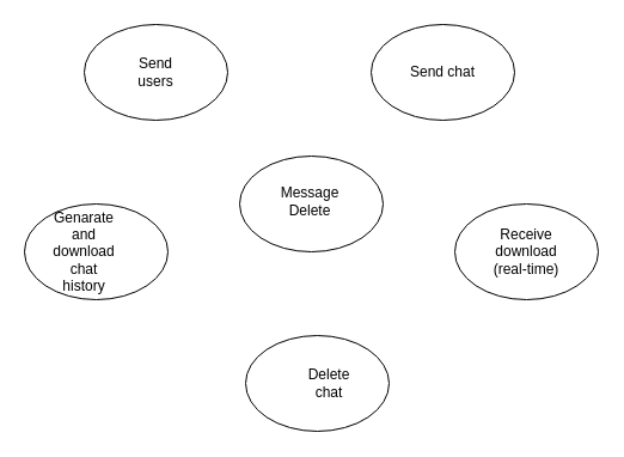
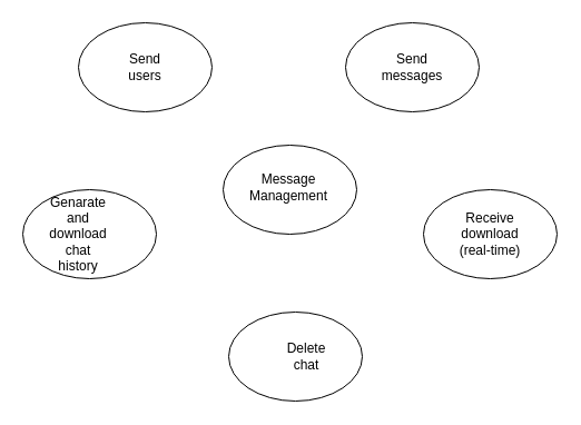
  <mxCell id="0" />
  <mxCell id="1" parent="0" />
  <mxCell id="2" value="" style="ellipse;whiteSpace=wrap;html=1;" vertex="1" parent="1"><mxGeometry x="200" y="130" width="120" height="80" as="geometry" /></mxCell>
- <mxCell id="3" value="Message Delete" style="text;html=1;strokeColor=none;fillColor=none;align=center;verticalAlign=middle;whiteSpace=wrap;rounded=0;" vertex="1" parent="1"><mxGeometry x="229" y="153" width="60" height="30" as="geometry" /></mxCell>
+ <mxCell id="3" value="Message Management" style="text;html=1;strokeColor=none;fillColor=none;align=center;verticalAlign=middle;whiteSpace=wrap;rounded=0;" vertex="1" parent="1"><mxGeometry x="229" y="153" width="60" height="30" as="geometry" /></mxCell>
  <mxCell id="4" value="" style="group" vertex="1" connectable="0" parent="1"><mxGeometry x="70" y="20" width="120" height="80" as="geometry" /></mxCell>
  <mxCell id="5" value="" style="ellipse;whiteSpace=wrap;html=1;" vertex="1" parent="4"><mxGeometry width="120" height="80" as="geometry" /></mxCell>
  <mxCell id="6" value="Send users" style="text;html=1;strokeColor=none;fillColor=none;align=center;verticalAlign=middle;whiteSpace=wrap;rounded=0;" vertex="1" parent="4"><mxGeometry x="30" y="25" width="60" height="30" as="geometry" /></mxCell>
  <mxCell id="7" value="" style="group" vertex="1" connectable="0" parent="1"><mxGeometry x="310" y="20" width="120" height="80" as="geometry" /></mxCell>
  <mxCell id="8" value="" style="group" vertex="1" connectable="0" parent="7"><mxGeometry width="120" height="80" as="geometry" /></mxCell>
  <mxCell id="9" value="" style="ellipse;whiteSpace=wrap;html=1;" vertex="1" parent="8"><mxGeometry width="120" height="80" as="geometry" /></mxCell>
- <mxCell id="10" value="Send chat" style="text;html=1;strokeColor=none;fillColor=none;align=center;verticalAlign=middle;whiteSpace=wrap;rounded=0;" vertex="1" parent="8"><mxGeometry x="30" y="25" width="60" height="30" as="geometry" /></mxCell>
+ <mxCell id="10" value="Send messages" style="text;html=1;strokeColor=none;fillColor=none;align=center;verticalAlign=middle;whiteSpace=wrap;rounded=0;" vertex="1" parent="8"><mxGeometry x="30" y="25" width="60" height="30" as="geometry" /></mxCell>
  <mxCell id="11" value="" style="group" vertex="1" connectable="0" parent="1"><mxGeometry x="380" y="170" width="120" height="80" as="geometry" /></mxCell>
  <mxCell id="12" value="" style="group" vertex="1" connectable="0" parent="11"><mxGeometry width="120" height="80" as="geometry" /></mxCell>
  <mxCell id="13" value="" style="ellipse;whiteSpace=wrap;html=1;" vertex="1" parent="12"><mxGeometry width="120" height="80" as="geometry" /></mxCell>
  <mxCell id="14" value="&lt;div&gt;Receive download&lt;/div&gt;&lt;div&gt;(real-time)&lt;br&gt;&lt;/div&gt;" style="text;html=1;strokeColor=none;fillColor=none;align=center;verticalAlign=middle;whiteSpace=wrap;rounded=0;" vertex="1" parent="12"><mxGeometry x="30" y="25" width="60" height="30" as="geometry" /></mxCell>
  <mxCell id="15" value="" style="group" vertex="1" connectable="0" parent="1"><mxGeometry x="205" y="280" width="120" height="80" as="geometry" /></mxCell>
  <mxCell id="16" value="" style="group" vertex="1" connectable="0" parent="15"><mxGeometry width="120" height="80" as="geometry" /></mxCell>
  <mxCell id="17" value="" style="ellipse;whiteSpace=wrap;html=1;" vertex="1" parent="16"><mxGeometry width="120" height="80" as="geometry" /></mxCell>
  <mxCell id="18" value="Delete chat" style="text;html=1;strokeColor=none;fillColor=none;align=center;verticalAlign=middle;whiteSpace=wrap;rounded=0;" vertex="1" parent="16"><mxGeometry x="40" y="25" width="60" height="30" as="geometry" /></mxCell>
  <mxCell id="19" value="" style="group" vertex="1" connectable="0" parent="1"><mxGeometry x="20" y="170" width="120" height="80" as="geometry" /></mxCell>
  <mxCell id="20" value="" style="group" vertex="1" connectable="0" parent="19"><mxGeometry width="120" height="80" as="geometry" /></mxCell>
  <mxCell id="21" value="" style="ellipse;whiteSpace=wrap;html=1;" vertex="1" parent="20"><mxGeometry width="120" height="80" as="geometry" /></mxCell>
  <mxCell id="22" value="Genarate and download chat history" style="text;html=1;strokeColor=none;fillColor=none;align=center;verticalAlign=middle;whiteSpace=wrap;rounded=0;" vertex="1" parent="20"><mxGeometry x="20" y="25" width="60" height="30" as="geometry" /></mxCell>
